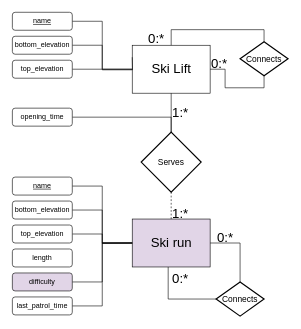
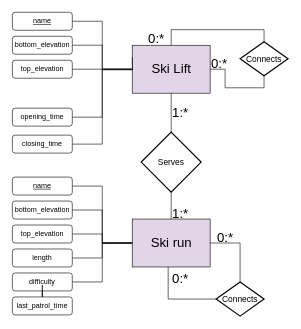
  <mxCell id="0" />
  <mxCell id="1" parent="0" />
- <mxCell id="2" value="&lt;font style=&quot;font-size: 22px&quot;&gt;Ski Lift&lt;/font&gt;" style="html=1;dashed=0;whitespace=wrap;" vertex="1" parent="1"><mxGeometry x="220" y="75" width="130" height="80" as="geometry" /></mxCell>
+ <mxCell id="2" value="&lt;font style=&quot;font-size: 22px&quot;&gt;Ski Lift&lt;/font&gt;" style="html=1;dashed=0;whitespace=wrap;fillColor=#e1d5e7;" vertex="1" parent="1"><mxGeometry x="220" y="75" width="130" height="80" as="geometry" /></mxCell>
  <mxCell id="3" style="edgeStyle=orthogonalEdgeStyle;rounded=0;orthogonalLoop=1;jettySize=auto;html=1;entryX=0;entryY=0.5;entryDx=0;entryDy=0;endArrow=none;endFill=0;strokeColor=#000000;" edge="1" parent="1" source="4" target="2"><mxGeometry relative="1" as="geometry" /></mxCell>
  <mxCell id="4" value="bottom_elevation" style="rounded=1;whiteSpace=wrap;html=1;" vertex="1" parent="1"><mxGeometry x="20" y="60" width="100" height="30" as="geometry" /></mxCell>
  <mxCell id="5" style="edgeStyle=orthogonalEdgeStyle;rounded=0;orthogonalLoop=1;jettySize=auto;html=1;exitX=1;exitY=0.5;exitDx=0;exitDy=0;endArrow=none;endFill=0;strokeColor=#000000;" edge="1" parent="1" source="6"><mxGeometry relative="1" as="geometry"><mxPoint x="220" y="95" as="targetPoint" /></mxGeometry></mxCell>
  <mxCell id="6" value="top_elevation" style="rounded=1;whiteSpace=wrap;html=1;" vertex="1" parent="1"><mxGeometry x="20" y="100" width="100" height="30" as="geometry" /></mxCell>
  <mxCell id="7" style="edgeStyle=orthogonalEdgeStyle;rounded=0;orthogonalLoop=1;jettySize=auto;html=1;entryX=0;entryY=0.5;entryDx=0;entryDy=0;endArrow=none;endFill=0;strokeColor=#000000;" edge="1" parent="1" source="8" target="2"><mxGeometry relative="1" as="geometry" /></mxCell>
  <mxCell id="8" value="&lt;u&gt;name&lt;/u&gt;" style="rounded=1;whiteSpace=wrap;html=1;" vertex="1" parent="1"><mxGeometry x="20" y="20" width="100" height="30" as="geometry" /></mxCell>
- <mxCell id="9" style="edgeStyle=orthogonalEdgeStyle;rounded=0;orthogonalLoop=1;jettySize=auto;html=1;endArrow=none;endFill=0;strokeColor=#000000;" edge="1" parent="1" source="10" target="29"><mxGeometry relative="1" as="geometry" /></mxCell>
+ <mxCell id="9" style="edgeStyle=orthogonalEdgeStyle;rounded=0;orthogonalLoop=1;jettySize=auto;html=1;entryX=0;entryY=0.5;entryDx=0;entryDy=0;endArrow=none;endFill=0;strokeColor=#000000;" edge="1" parent="1" source="10" target="2"><mxGeometry relative="1" as="geometry" /></mxCell>
  <mxCell id="10" value="opening_time" style="rounded=1;whiteSpace=wrap;html=1;" vertex="1" parent="1"><mxGeometry x="20" y="180" width="100" height="30" as="geometry" /></mxCell>
+ <mxCell id="11" style="edgeStyle=orthogonalEdgeStyle;rounded=0;orthogonalLoop=1;jettySize=auto;html=1;entryX=0;entryY=0.5;entryDx=0;entryDy=0;endArrow=none;endFill=0;strokeColor=#000000;" edge="1" parent="1" source="12" target="2"><mxGeometry relative="1" as="geometry" /></mxCell>
+ <mxCell id="12" value="closing_time" style="rounded=1;whiteSpace=wrap;html=1;" vertex="1" parent="1"><mxGeometry x="20" y="225" width="100" height="30" as="geometry" /></mxCell>
  <mxCell id="13" style="edgeStyle=orthogonalEdgeStyle;rounded=0;orthogonalLoop=1;jettySize=auto;html=1;entryX=0;entryY=0.5;entryDx=0;entryDy=0;endArrow=none;endFill=0;strokeColor=#000000;" edge="1" parent="1" source="14" target="38"><mxGeometry relative="1" as="geometry"><Array as="points"><mxPoint x="280" y="499" /></Array></mxGeometry></mxCell>
  <mxCell id="14" value="&lt;font style=&quot;font-size: 22px&quot;&gt;Ski run&lt;/font&gt;" style="html=1;dashed=0;whitespace=wrap;fillColor=#e1d5e7;" vertex="1" parent="1"><mxGeometry x="220" y="365" width="130" height="80" as="geometry" /></mxCell>
  <mxCell id="15" style="edgeStyle=orthogonalEdgeStyle;rounded=0;orthogonalLoop=1;jettySize=auto;html=1;entryX=0;entryY=0.5;entryDx=0;entryDy=0;endArrow=none;endFill=0;strokeColor=#000000;" edge="1" parent="1" source="16" target="14"><mxGeometry relative="1" as="geometry" /></mxCell>
  <mxCell id="16" value="&lt;u&gt;name&lt;/u&gt;" style="rounded=1;whiteSpace=wrap;html=1;" vertex="1" parent="1"><mxGeometry x="20" y="295" width="100" height="30" as="geometry" /></mxCell>
  <mxCell id="17" style="edgeStyle=orthogonalEdgeStyle;rounded=0;orthogonalLoop=1;jettySize=auto;html=1;entryX=0;entryY=0.5;entryDx=0;entryDy=0;endArrow=none;endFill=0;strokeColor=#000000;" edge="1" parent="1" source="18" target="14"><mxGeometry relative="1" as="geometry" /></mxCell>
- <mxCell id="18" value="difficulty" style="rounded=1;whiteSpace=wrap;html=1;fillColor=#e1d5e7;" vertex="1" parent="1"><mxGeometry x="20" y="455" width="100" height="30" as="geometry" /></mxCell>
+ <mxCell id="18" value="difficulty" style="rounded=1;whiteSpace=wrap;html=1;" vertex="1" parent="1"><mxGeometry x="20" y="455" width="100" height="30" as="geometry" /></mxCell>
  <mxCell id="19" style="edgeStyle=orthogonalEdgeStyle;rounded=0;orthogonalLoop=1;jettySize=auto;html=1;entryX=0;entryY=0.5;entryDx=0;entryDy=0;endArrow=none;endFill=0;strokeColor=#000000;" edge="1" parent="1" source="20" target="14"><mxGeometry relative="1" as="geometry" /></mxCell>
  <mxCell id="20" value="bottom_elevation" style="rounded=1;whiteSpace=wrap;html=1;" vertex="1" parent="1"><mxGeometry x="20" y="335" width="100" height="30" as="geometry" /></mxCell>
  <mxCell id="21" style="edgeStyle=orthogonalEdgeStyle;rounded=0;orthogonalLoop=1;jettySize=auto;html=1;endArrow=none;endFill=0;strokeColor=#000000;" edge="1" parent="1" source="22"><mxGeometry relative="1" as="geometry"><mxPoint x="220" y="405" as="targetPoint" /></mxGeometry></mxCell>
  <mxCell id="22" value="top_elevation" style="rounded=1;whiteSpace=wrap;html=1;" vertex="1" parent="1"><mxGeometry x="20" y="375" width="100" height="30" as="geometry" /></mxCell>
+ <mxCell id="23" style="edgeStyle=orthogonalEdgeStyle;rounded=0;orthogonalLoop=1;jettySize=auto;html=1;entryX=0;entryY=0.5;entryDx=0;entryDy=0;endArrow=none;endFill=0;strokeColor=#000000;" edge="1" parent="1" source="24" target="14"><mxGeometry relative="1" as="geometry" /></mxCell>
  <mxCell id="24" value="length" style="rounded=1;whiteSpace=wrap;html=1;" vertex="1" parent="1"><mxGeometry x="20" y="415" width="100" height="30" as="geometry" /></mxCell>
- <mxCell id="25" style="edgeStyle=orthogonalEdgeStyle;rounded=0;orthogonalLoop=1;jettySize=auto;html=1;entryX=0;entryY=0.5;entryDx=0;entryDy=0;endArrow=none;endFill=0;strokeColor=#000000;" edge="1" parent="1" source="26" target="14"><mxGeometry relative="1" as="geometry" /></mxCell>
+ <mxCell id="25" style="edgeStyle=orthogonalEdgeStyle;rounded=0;orthogonalLoop=1;jettySize=auto;html=1;endArrow=none;endFill=0;strokeColor=#000000;" edge="1" parent="1" source="26" target="18"><mxGeometry relative="1" as="geometry" /></mxCell>
  <mxCell id="26" value="last_patrol_time" style="rounded=1;whiteSpace=wrap;html=1;" vertex="1" parent="1"><mxGeometry x="20" y="495" width="100" height="30" as="geometry" /></mxCell>
- <mxCell id="27" style="edgeStyle=orthogonalEdgeStyle;rounded=0;orthogonalLoop=1;jettySize=auto;html=1;endArrow=none;endFill=0;strokeColor=#000000;dashed=1;" edge="1" parent="1" source="29" target="14"><mxGeometry relative="1" as="geometry" /></mxCell>
+ <mxCell id="27" style="edgeStyle=orthogonalEdgeStyle;rounded=0;orthogonalLoop=1;jettySize=auto;html=1;endArrow=none;endFill=0;strokeColor=#000000;" edge="1" parent="1" source="29" target="14"><mxGeometry relative="1" as="geometry" /></mxCell>
  <mxCell id="28" style="edgeStyle=orthogonalEdgeStyle;rounded=0;orthogonalLoop=1;jettySize=auto;html=1;entryX=0.5;entryY=1;entryDx=0;entryDy=0;endArrow=none;endFill=0;strokeColor=#000000;" edge="1" parent="1" source="29" target="2"><mxGeometry relative="1" as="geometry" /></mxCell>
  <mxCell id="29" value="Serves" style="shape=rhombus;strokeWidth=2;fontSize=17;perimeter=rhombusPerimeter;whiteSpace=wrap;html=1;align=center;fontSize=14;" vertex="1" parent="1"><mxGeometry x="235" y="220" width="100" height="100" as="geometry" /></mxCell>
  <mxCell id="30" value="&lt;font style=&quot;font-size: 22px&quot;&gt;1:*&lt;/font&gt;" style="text;html=1;resizable=0;points=[];autosize=1;align=left;verticalAlign=top;spacingTop=-4;" vertex="1" parent="1"><mxGeometry x="285" y="172.5" width="40" height="20" as="geometry" /></mxCell>
  <mxCell id="31" value="&lt;font style=&quot;font-size: 22px&quot;&gt;1:*&lt;/font&gt;" style="text;html=1;resizable=0;points=[];autosize=1;align=left;verticalAlign=top;spacingTop=-4;" vertex="1" parent="1"><mxGeometry x="285" y="340" width="40" height="20" as="geometry" /></mxCell>
  <mxCell id="32" style="edgeStyle=orthogonalEdgeStyle;rounded=0;orthogonalLoop=1;jettySize=auto;html=1;entryX=1;entryY=0.5;entryDx=0;entryDy=0;endArrow=none;endFill=0;strokeColor=#000000;exitX=0.5;exitY=1;exitDx=0;exitDy=0;" edge="1" parent="1" source="34" target="2"><mxGeometry relative="1" as="geometry" /></mxCell>
  <mxCell id="33" style="edgeStyle=orthogonalEdgeStyle;rounded=0;orthogonalLoop=1;jettySize=auto;html=1;exitX=0.5;exitY=0;exitDx=0;exitDy=0;entryX=0.5;entryY=0;entryDx=0;entryDy=0;endArrow=none;endFill=0;strokeColor=#000000;" edge="1" parent="1" source="34" target="2"><mxGeometry relative="1" as="geometry" /></mxCell>
  <mxCell id="34" value="Connects" style="shape=rhombus;strokeWidth=2;fontSize=17;perimeter=rhombusPerimeter;whiteSpace=wrap;html=1;align=center;fontSize=14;" vertex="1" parent="1"><mxGeometry x="400" y="69" width="80" height="57" as="geometry" /></mxCell>
  <mxCell id="35" value="&lt;font style=&quot;font-size: 22px&quot;&gt;0:*&lt;/font&gt;" style="text;html=1;resizable=0;points=[];autosize=1;align=left;verticalAlign=top;spacingTop=-4;" vertex="1" parent="1"><mxGeometry x="350" y="90" width="40" height="20" as="geometry" /></mxCell>
  <mxCell id="36" value="&lt;font style=&quot;font-size: 22px&quot;&gt;0:*&lt;/font&gt;" style="text;html=1;resizable=0;points=[];autosize=1;align=left;verticalAlign=top;spacingTop=-4;" vertex="1" parent="1"><mxGeometry x="245" y="49" width="40" height="20" as="geometry" /></mxCell>
  <mxCell id="37" style="edgeStyle=orthogonalEdgeStyle;rounded=0;orthogonalLoop=1;jettySize=auto;html=1;entryX=1;entryY=0.5;entryDx=0;entryDy=0;endArrow=none;endFill=0;strokeColor=#000000;" edge="1" parent="1" source="38" target="14"><mxGeometry relative="1" as="geometry"><Array as="points"><mxPoint x="400" y="405" /></Array></mxGeometry></mxCell>
  <mxCell id="38" value="Connects" style="shape=rhombus;strokeWidth=2;fontSize=17;perimeter=rhombusPerimeter;whiteSpace=wrap;html=1;align=center;fontSize=14;" vertex="1" parent="1"><mxGeometry x="360" y="470" width="80" height="57" as="geometry" /></mxCell>
  <mxCell id="39" value="&lt;font style=&quot;font-size: 22px&quot;&gt;0:*&lt;/font&gt;" style="text;html=1;resizable=0;points=[];autosize=1;align=left;verticalAlign=top;spacingTop=-4;" vertex="1" parent="1"><mxGeometry x="285" y="450" width="40" height="20" as="geometry" /></mxCell>
  <mxCell id="40" value="&lt;font style=&quot;font-size: 22px&quot;&gt;0:*&lt;/font&gt;" style="text;html=1;resizable=0;points=[];autosize=1;align=left;verticalAlign=top;spacingTop=-4;" vertex="1" parent="1"><mxGeometry x="360" y="380" width="40" height="20" as="geometry" /></mxCell>
